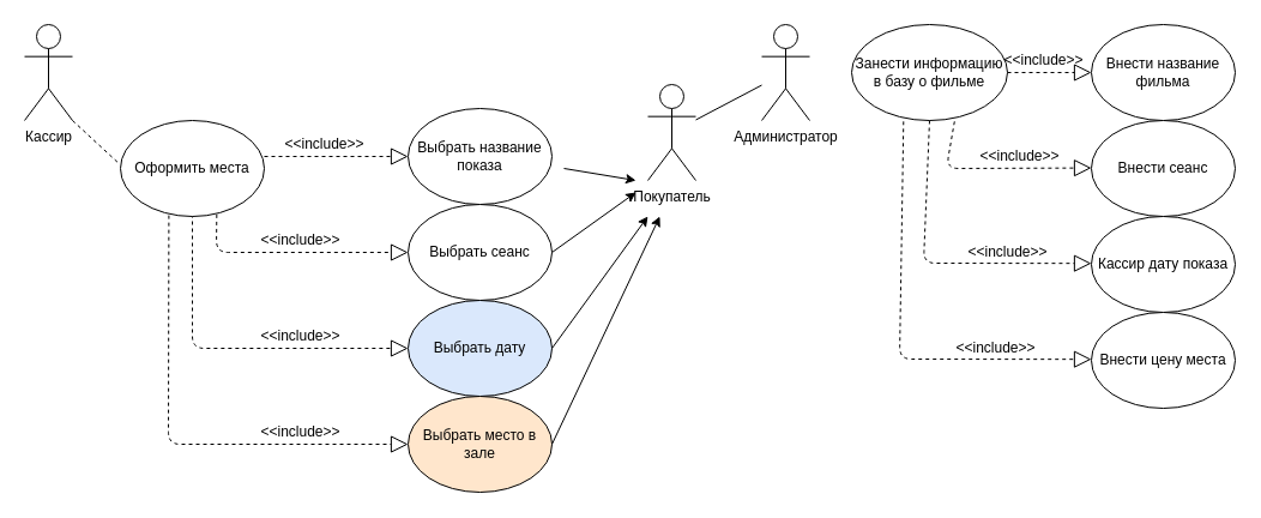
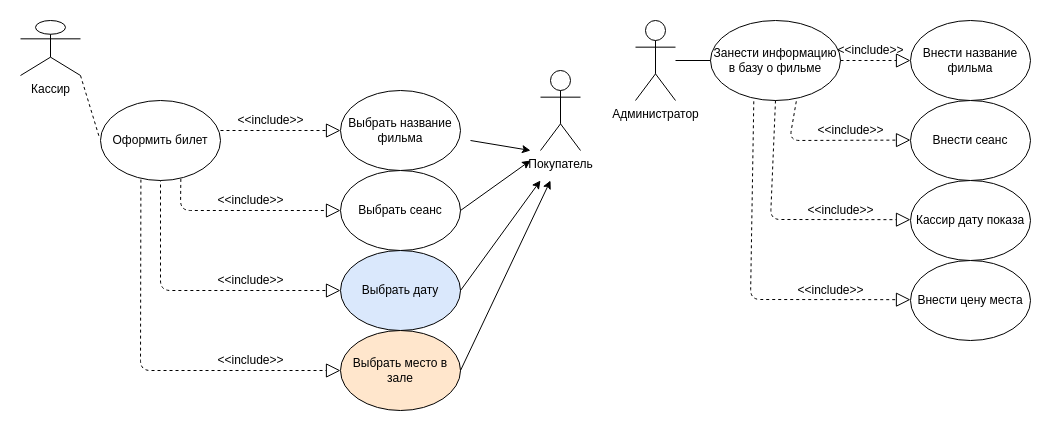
  <mxCell id="0" />
  <mxCell id="1" parent="0" />
- <mxCell id="2" value="Кассир" style="shape=umlActor;verticalLabelPosition=bottom;verticalAlign=top;html=1;outlineConnect=0;" vertex="1" parent="1"><mxGeometry x="20" y="20" width="40" height="80" as="geometry" /></mxCell>
+ <mxCell id="2" value="Кассир" style="shape=umlActor;verticalLabelPosition=bottom;verticalAlign=top;html=1;outlineConnect=0;" vertex="1" parent="1"><mxGeometry x="20" y="20" width="60" height="55" as="geometry" /></mxCell>
  <mxCell id="3" value="" style="endArrow=block;dashed=1;endFill=0;endSize=12;html=1;" edge="1" parent="1"><mxGeometry width="160" relative="1" as="geometry"><mxPoint x="220" y="130" as="sourcePoint" /><mxPoint x="340" y="130" as="targetPoint" /></mxGeometry></mxCell>
  <mxCell id="4" value="&amp;lt;&amp;lt;include&amp;gt;&amp;gt;" style="text;html=1;align=center;verticalAlign=middle;resizable=0;points=[];autosize=1;" vertex="1" parent="1"><mxGeometry x="230" y="110" width="80" height="20" as="geometry" /></mxCell>
  <mxCell id="5" value="" style="endArrow=block;dashed=1;endFill=0;endSize=12;html=1;exitX=0.671;exitY=1.007;exitDx=0;exitDy=0;exitPerimeter=0;entryX=0;entryY=0.5;entryDx=0;entryDy=0;" edge="1" parent="1"><mxGeometry width="160" relative="1" as="geometry"><mxPoint x="180.52" y="160.42" as="sourcePoint" /><mxPoint x="340" y="210" as="targetPoint" /><Array as="points"><mxPoint x="180" y="210" /></Array></mxGeometry></mxCell>
  <mxCell id="6" value="&amp;lt;&amp;lt;include&amp;gt;&amp;gt;" style="text;html=1;align=center;verticalAlign=middle;resizable=0;points=[];autosize=1;" vertex="1" parent="1"><mxGeometry x="210" y="190" width="80" height="20" as="geometry" /></mxCell>
  <mxCell id="7" value="" style="endArrow=block;dashed=1;endFill=0;endSize=12;html=1;exitX=0.5;exitY=1;exitDx=0;exitDy=0;entryX=0;entryY=0.5;entryDx=0;entryDy=0;" edge="1" parent="1"><mxGeometry width="160" relative="1" as="geometry"><mxPoint x="160" y="160" as="sourcePoint" /><mxPoint x="340" y="290" as="targetPoint" /><Array as="points"><mxPoint x="160" y="290" /></Array></mxGeometry></mxCell>
  <mxCell id="8" value="&amp;lt;&amp;lt;include&amp;gt;&amp;gt;" style="text;html=1;align=center;verticalAlign=middle;resizable=0;points=[];autosize=1;" vertex="1" parent="1"><mxGeometry x="210" y="270" width="80" height="20" as="geometry" /></mxCell>
  <mxCell id="9" value="" style="endArrow=block;dashed=1;endFill=0;endSize=12;html=1;exitX=0.337;exitY=1.019;exitDx=0;exitDy=0;exitPerimeter=0;" edge="1" parent="1"><mxGeometry width="160" relative="1" as="geometry"><mxPoint x="140.44" y="161.14" as="sourcePoint" /><mxPoint x="340" y="370" as="targetPoint" /><Array as="points"><mxPoint x="140" y="370" /></Array></mxGeometry></mxCell>
  <mxCell id="10" value="&amp;lt;&amp;lt;include&amp;gt;&amp;gt;" style="text;html=1;align=center;verticalAlign=middle;resizable=0;points=[];autosize=1;" vertex="1" parent="1"><mxGeometry x="210" y="350" width="80" height="20" as="geometry" /></mxCell>
- <mxCell id="11" value="&lt;span&gt;Оформить места&lt;/span&gt;" style="ellipse;whiteSpace=wrap;html=1;" vertex="1" parent="1"><mxGeometry x="100" y="100" width="120" height="80" as="geometry" /></mxCell>
- <mxCell id="12" value="&lt;span&gt;Выбрать название показа&lt;/span&gt;" style="ellipse;whiteSpace=wrap;html=1;" vertex="1" parent="1"><mxGeometry x="340" y="90" width="120" height="80" as="geometry" /></mxCell>
+ <mxCell id="11" value="&lt;span&gt;Оформить билет&lt;/span&gt;" style="ellipse;whiteSpace=wrap;html=1;" vertex="1" parent="1"><mxGeometry x="100" y="100" width="120" height="80" as="geometry" /></mxCell>
+ <mxCell id="12" value="&lt;span&gt;Выбрать название фильма&lt;/span&gt;" style="ellipse;whiteSpace=wrap;html=1;" vertex="1" parent="1"><mxGeometry x="340" y="90" width="120" height="80" as="geometry" /></mxCell>
  <mxCell id="13" value="&lt;span&gt;Выбрать сеанс&lt;/span&gt;" style="ellipse;whiteSpace=wrap;html=1;" vertex="1" parent="1"><mxGeometry x="340" y="170" width="120" height="80" as="geometry" /></mxCell>
  <mxCell id="14" value="&lt;span&gt;Выбрать дату&lt;/span&gt;" style="ellipse;whiteSpace=wrap;html=1;fillColor=#dae8fc;" vertex="1" parent="1"><mxGeometry x="340" y="250" width="120" height="80" as="geometry" /></mxCell>
  <mxCell id="15" value="&lt;span&gt;Выбрать место в зале&lt;/span&gt;" style="ellipse;whiteSpace=wrap;html=1;fillColor=#ffe6cc;" vertex="1" parent="1"><mxGeometry x="340" y="330" width="120" height="80" as="geometry" /></mxCell>
  <mxCell id="16" value="" style="endArrow=none;html=1;entryX=-0.013;entryY=0.445;entryDx=0;entryDy=0;entryPerimeter=0;exitX=1;exitY=1;exitDx=0;exitDy=0;exitPerimeter=0;dashed=1;" edge="1" parent="1" source="2" target="11"><mxGeometry width="50" height="50" relative="1" as="geometry"><mxPoint x="60" y="150" as="sourcePoint" /><mxPoint x="110" y="100" as="targetPoint" /></mxGeometry></mxCell>
  <mxCell id="17" value="Покупатель" style="shape=umlActor;verticalLabelPosition=bottom;verticalAlign=top;html=1;outlineConnect=0;" vertex="1" parent="1"><mxGeometry x="540" y="70" width="40" height="80" as="geometry" /></mxCell>
  <mxCell id="18" value="Администратор" style="shape=umlActor;verticalLabelPosition=bottom;verticalAlign=top;html=1;outlineConnect=0;" vertex="1" parent="1"><mxGeometry x="635" y="20" width="40" height="80" as="geometry" /></mxCell>
  <mxCell id="19" value="Занести информацию в базу о фильме" style="ellipse;whiteSpace=wrap;html=1;" vertex="1" parent="1"><mxGeometry x="710" y="20" width="130" height="80" as="geometry" /></mxCell>
  <mxCell id="20" value="&lt;span&gt;Внести название фильма&lt;/span&gt;" style="ellipse;whiteSpace=wrap;html=1;" vertex="1" parent="1"><mxGeometry x="910" y="20" width="120" height="80" as="geometry" /></mxCell>
  <mxCell id="21" value="&lt;span&gt;Внести сеанс&lt;/span&gt;" style="ellipse;whiteSpace=wrap;html=1;" vertex="1" parent="1"><mxGeometry x="910" y="100" width="120" height="80" as="geometry" /></mxCell>
  <mxCell id="22" value="&lt;span&gt;Кассир дату показа&lt;/span&gt;" style="ellipse;whiteSpace=wrap;html=1;" vertex="1" parent="1"><mxGeometry x="910" y="180" width="120" height="80" as="geometry" /></mxCell>
  <mxCell id="23" value="&lt;span&gt;Внести цену места&lt;/span&gt;" style="ellipse;whiteSpace=wrap;html=1;" vertex="1" parent="1"><mxGeometry x="910" y="260" width="120" height="80" as="geometry" /></mxCell>
  <mxCell id="24" value="" style="endArrow=block;dashed=1;endFill=0;endSize=12;html=1;" edge="1" source="19" parent="1"><mxGeometry width="160" relative="1" as="geometry"><mxPoint x="830" y="60" as="sourcePoint" /><mxPoint x="910" y="60" as="targetPoint" /></mxGeometry></mxCell>
  <mxCell id="25" value="" style="endArrow=block;dashed=1;endFill=0;endSize=12;html=1;exitX=0.66;exitY=1.01;exitDx=0;exitDy=0;exitPerimeter=0;" edge="1" source="19" parent="1"><mxGeometry width="160" relative="1" as="geometry"><mxPoint x="790" y="140" as="sourcePoint" /><mxPoint x="910" y="139.58" as="targetPoint" /><Array as="points"><mxPoint x="789" y="140" /></Array></mxGeometry></mxCell>
  <mxCell id="26" value="" style="endArrow=block;dashed=1;endFill=0;endSize=12;html=1;exitX=0.5;exitY=1;exitDx=0;exitDy=0;" edge="1" source="19" parent="1"><mxGeometry width="160" relative="1" as="geometry"><mxPoint x="789.2" y="180.4" as="sourcePoint" /><mxPoint x="910" y="219.18" as="targetPoint" /><Array as="points"><mxPoint x="770" y="219" /></Array></mxGeometry></mxCell>
  <mxCell id="27" value="" style="endArrow=block;dashed=1;endFill=0;endSize=12;html=1;exitX=0.333;exitY=1.01;exitDx=0;exitDy=0;exitPerimeter=0;" edge="1" source="19" parent="1"><mxGeometry width="160" relative="1" as="geometry"><mxPoint x="770" y="180" as="sourcePoint" /><mxPoint x="910" y="299.18" as="targetPoint" /><Array as="points"><mxPoint x="750" y="299" /></Array></mxGeometry></mxCell>
  <mxCell id="28" value="&amp;lt;&amp;lt;include&amp;gt;&amp;gt;" style="text;html=1;align=center;verticalAlign=middle;resizable=0;points=[];autosize=1;" vertex="1" parent="1"><mxGeometry x="830" y="40" width="80" height="20" as="geometry" /></mxCell>
  <mxCell id="29" value="&amp;lt;&amp;lt;include&amp;gt;&amp;gt;" style="text;html=1;align=center;verticalAlign=middle;resizable=0;points=[];autosize=1;" vertex="1" parent="1"><mxGeometry x="810" y="120" width="80" height="20" as="geometry" /></mxCell>
  <mxCell id="30" value="&amp;lt;&amp;lt;include&amp;gt;&amp;gt;" style="text;html=1;align=center;verticalAlign=middle;resizable=0;points=[];autosize=1;" vertex="1" parent="1"><mxGeometry x="800" y="200" width="80" height="20" as="geometry" /></mxCell>
  <mxCell id="31" value="&amp;lt;&amp;lt;include&amp;gt;&amp;gt;" style="text;html=1;align=center;verticalAlign=middle;resizable=0;points=[];autosize=1;" vertex="1" parent="1"><mxGeometry x="790" y="280" width="80" height="20" as="geometry" /></mxCell>
- <mxCell id="32" value="" style="endArrow=none;html=1;" edge="1" source="18" target="17" parent="1"><mxGeometry width="50" height="50" relative="1" as="geometry"><mxPoint x="670" y="120" as="sourcePoint" /><mxPoint x="720" y="70" as="targetPoint" /></mxGeometry></mxCell>
+ <mxCell id="32" value="" style="endArrow=none;html=1;entryX=0;entryY=0.5;entryDx=0;entryDy=0;" edge="1" source="18" target="19" parent="1"><mxGeometry width="50" height="50" relative="1" as="geometry"><mxPoint x="670" y="120" as="sourcePoint" /><mxPoint x="720" y="70" as="targetPoint" /></mxGeometry></mxCell>
  <mxCell id="33" value="" style="endArrow=classic;html=1;" edge="1" parent="1"><mxGeometry width="50" height="50" relative="1" as="geometry"><mxPoint x="470" y="140" as="sourcePoint" /><mxPoint x="530" y="150" as="targetPoint" /></mxGeometry></mxCell>
  <mxCell id="34" value="" style="endArrow=classic;html=1;" edge="1" parent="1"><mxGeometry width="50" height="50" relative="1" as="geometry"><mxPoint x="460" y="210" as="sourcePoint" /><mxPoint x="530" y="160" as="targetPoint" /></mxGeometry></mxCell>
  <mxCell id="35" value="" style="endArrow=classic;html=1;" edge="1" parent="1"><mxGeometry width="50" height="50" relative="1" as="geometry"><mxPoint x="460" y="290" as="sourcePoint" /><mxPoint x="540" y="180" as="targetPoint" /></mxGeometry></mxCell>
  <mxCell id="36" value="" style="endArrow=classic;html=1;" edge="1" parent="1"><mxGeometry width="50" height="50" relative="1" as="geometry"><mxPoint x="460" y="370" as="sourcePoint" /><mxPoint x="550" y="180" as="targetPoint" /></mxGeometry></mxCell>
